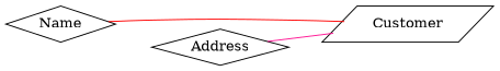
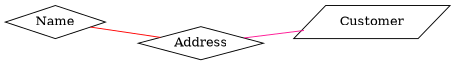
  digraph {
    rankdir=LR
    node [shape=diamond]
    edge [arrowhead=none]
    n1 [label=Customer shape=parallelogram]
    n2 [label=Address]
    n3 [label=Name]
    n2 -> n1 [color=deeppink]
-   n3 -> n1 [color=red]
+   n3 -> n2 [color=red]
  }
